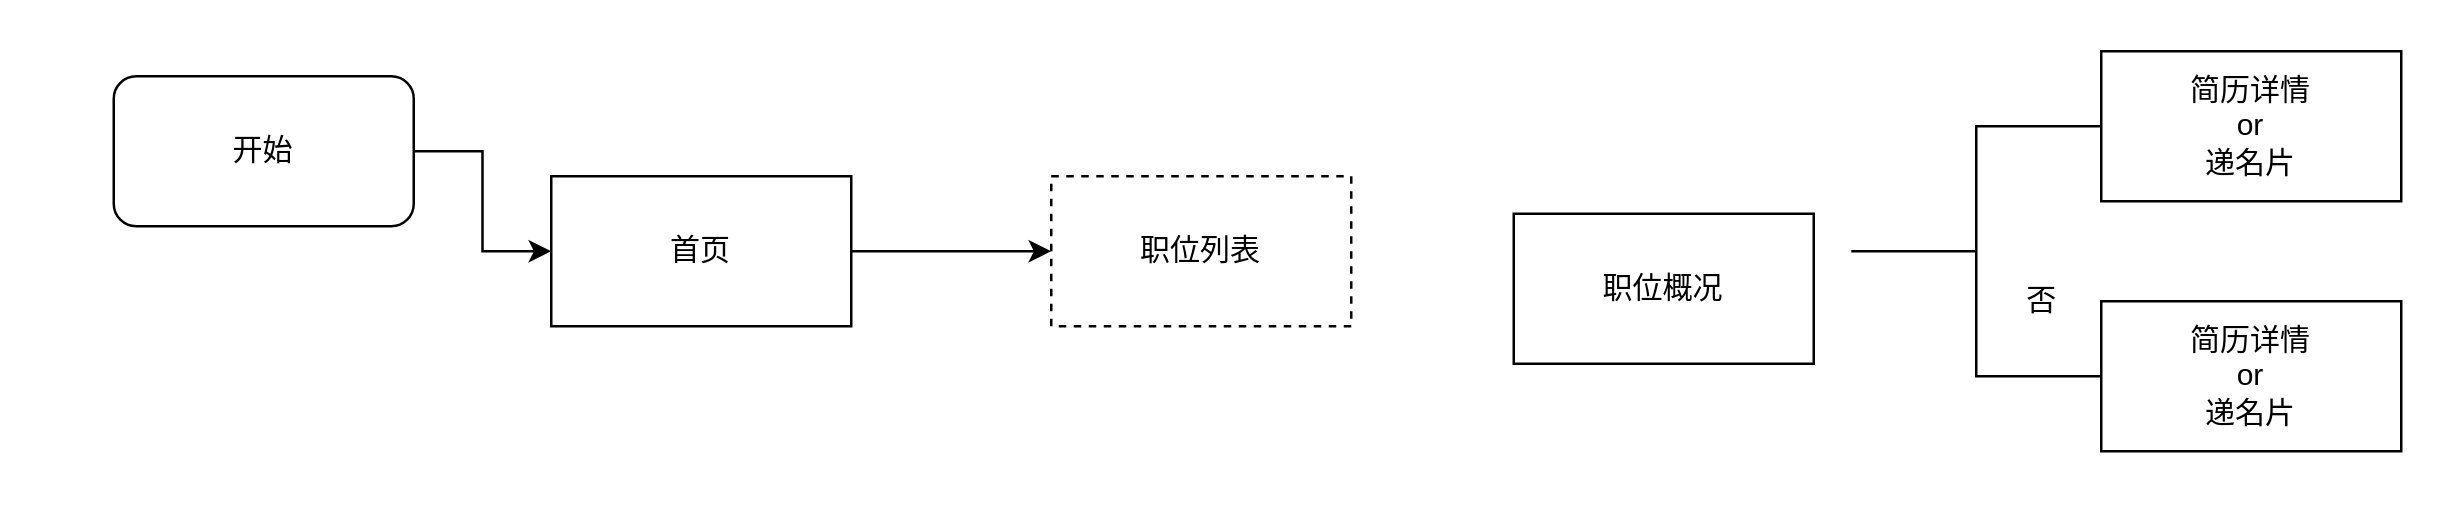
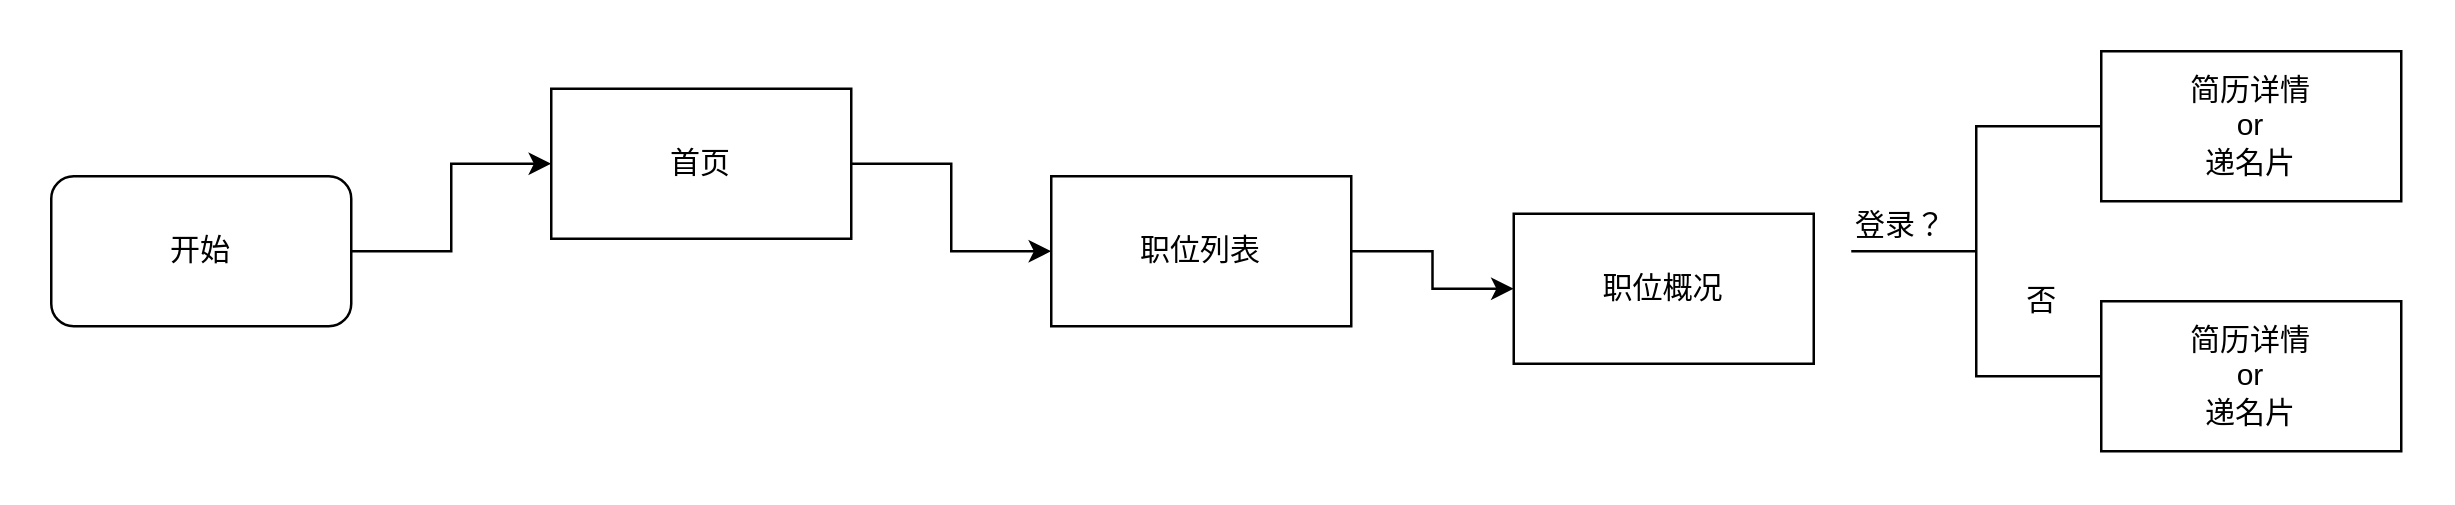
  <mxCell id="0" />
  <mxCell id="1" parent="0" />
  <mxCell id="2" value="" style="edgeStyle=orthogonalEdgeStyle;rounded=0;orthogonalLoop=1;jettySize=auto;html=1;" edge="1" parent="1" source="3" target="5"><mxGeometry relative="1" as="geometry" /></mxCell>
- <mxCell id="3" value="开始" style="rounded=1;whiteSpace=wrap;html=1;" vertex="1" parent="1"><mxGeometry x="45" y="30" width="120" height="60" as="geometry" /></mxCell>
+ <mxCell id="3" value="开始" style="rounded=1;whiteSpace=wrap;html=1;" vertex="1" parent="1"><mxGeometry x="20" y="70" width="120" height="60" as="geometry" /></mxCell>
  <mxCell id="4" value="" style="edgeStyle=orthogonalEdgeStyle;rounded=0;orthogonalLoop=1;jettySize=auto;html=1;" edge="1" parent="1" source="5" target="7"><mxGeometry relative="1" as="geometry" /></mxCell>
- <mxCell id="5" value="首页" style="rounded=1;whiteSpace=wrap;html=1;arcSize=0;" vertex="1" parent="1"><mxGeometry x="220" y="70" width="120" height="60" as="geometry" /></mxCell>
- <mxCell id="7" value="职位列表" style="rounded=1;whiteSpace=wrap;html=1;arcSize=0;dashed=1;" vertex="1" parent="1"><mxGeometry x="420" y="70" width="120" height="60" as="geometry" /></mxCell>
+ <mxCell id="5" value="首页" style="rounded=1;whiteSpace=wrap;html=1;arcSize=0;" vertex="1" parent="1"><mxGeometry x="220" y="35" width="120" height="60" as="geometry" /></mxCell>
+ <mxCell id="6" value="" style="edgeStyle=orthogonalEdgeStyle;rounded=0;orthogonalLoop=1;jettySize=auto;html=1;" edge="1" parent="1" source="7" target="8"><mxGeometry relative="1" as="geometry" /></mxCell>
+ <mxCell id="7" value="职位列表" style="rounded=1;whiteSpace=wrap;html=1;arcSize=0;" vertex="1" parent="1"><mxGeometry x="420" y="70" width="120" height="60" as="geometry" /></mxCell>
  <mxCell id="8" value="职位概况" style="rounded=1;whiteSpace=wrap;html=1;arcSize=0;" vertex="1" parent="1"><mxGeometry x="605" y="85" width="120" height="60" as="geometry" /></mxCell>
  <mxCell id="9" value="" style="strokeWidth=1;html=1;shape=mxgraph.flowchart.annotation_2;align=left;pointerEvents=1" vertex="1" parent="1"><mxGeometry x="740" y="50" width="100" height="100" as="geometry" /></mxCell>
  <mxCell id="10" value="简历详情&lt;br&gt;or&lt;br&gt;递名片&lt;br&gt;" style="rounded=0;whiteSpace=wrap;html=1;strokeWidth=1;" vertex="1" parent="1"><mxGeometry x="840" y="20" width="120" height="60" as="geometry" /></mxCell>
+ <mxCell id="11" value="登录？" style="text;html=1;resizable=0;points=[];autosize=1;align=left;verticalAlign=top;spacingTop=-4;" vertex="1" parent="1"><mxGeometry x="740" y="80" width="50" height="20" as="geometry" /></mxCell>
  <mxCell id="12" value="否" style="text;html=1;resizable=0;points=[];autosize=1;align=center;verticalAlign=top;spacingTop=-4;" vertex="1" parent="1"><mxGeometry x="801" y="110" width="30" height="20" as="geometry" /></mxCell>
  <mxCell id="13" value="简历详情&lt;br&gt;or&lt;br&gt;递名片&lt;br&gt;" style="rounded=0;whiteSpace=wrap;html=1;strokeWidth=1;" vertex="1" parent="1"><mxGeometry x="840" y="120" width="120" height="60" as="geometry" /></mxCell>
